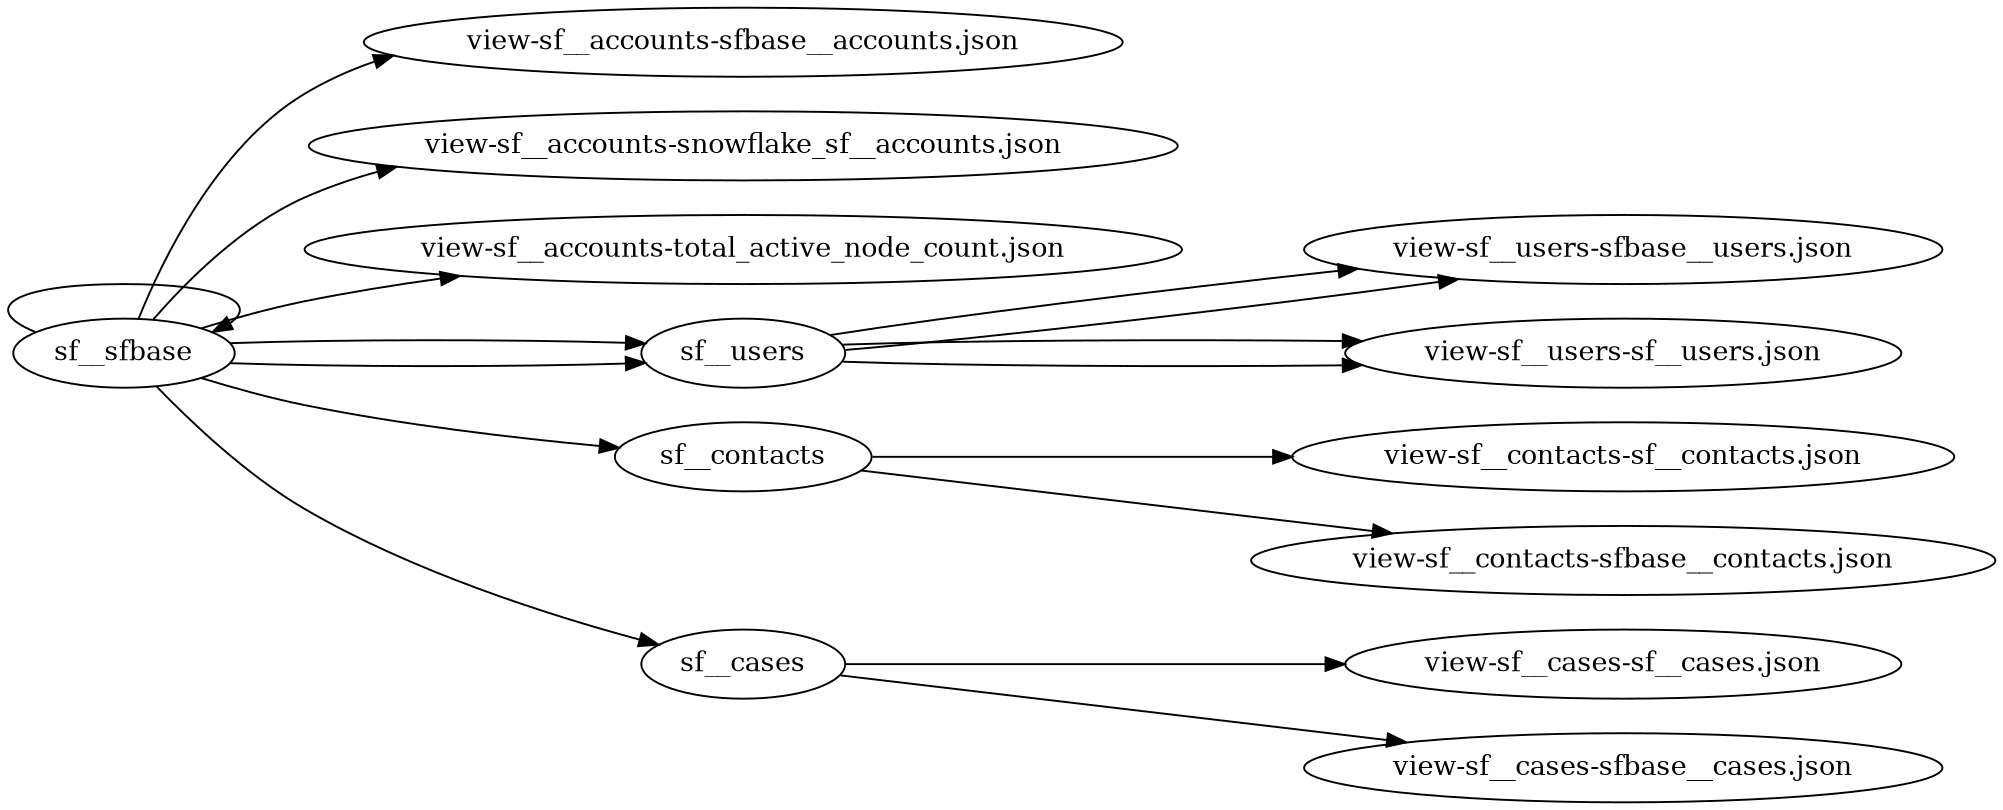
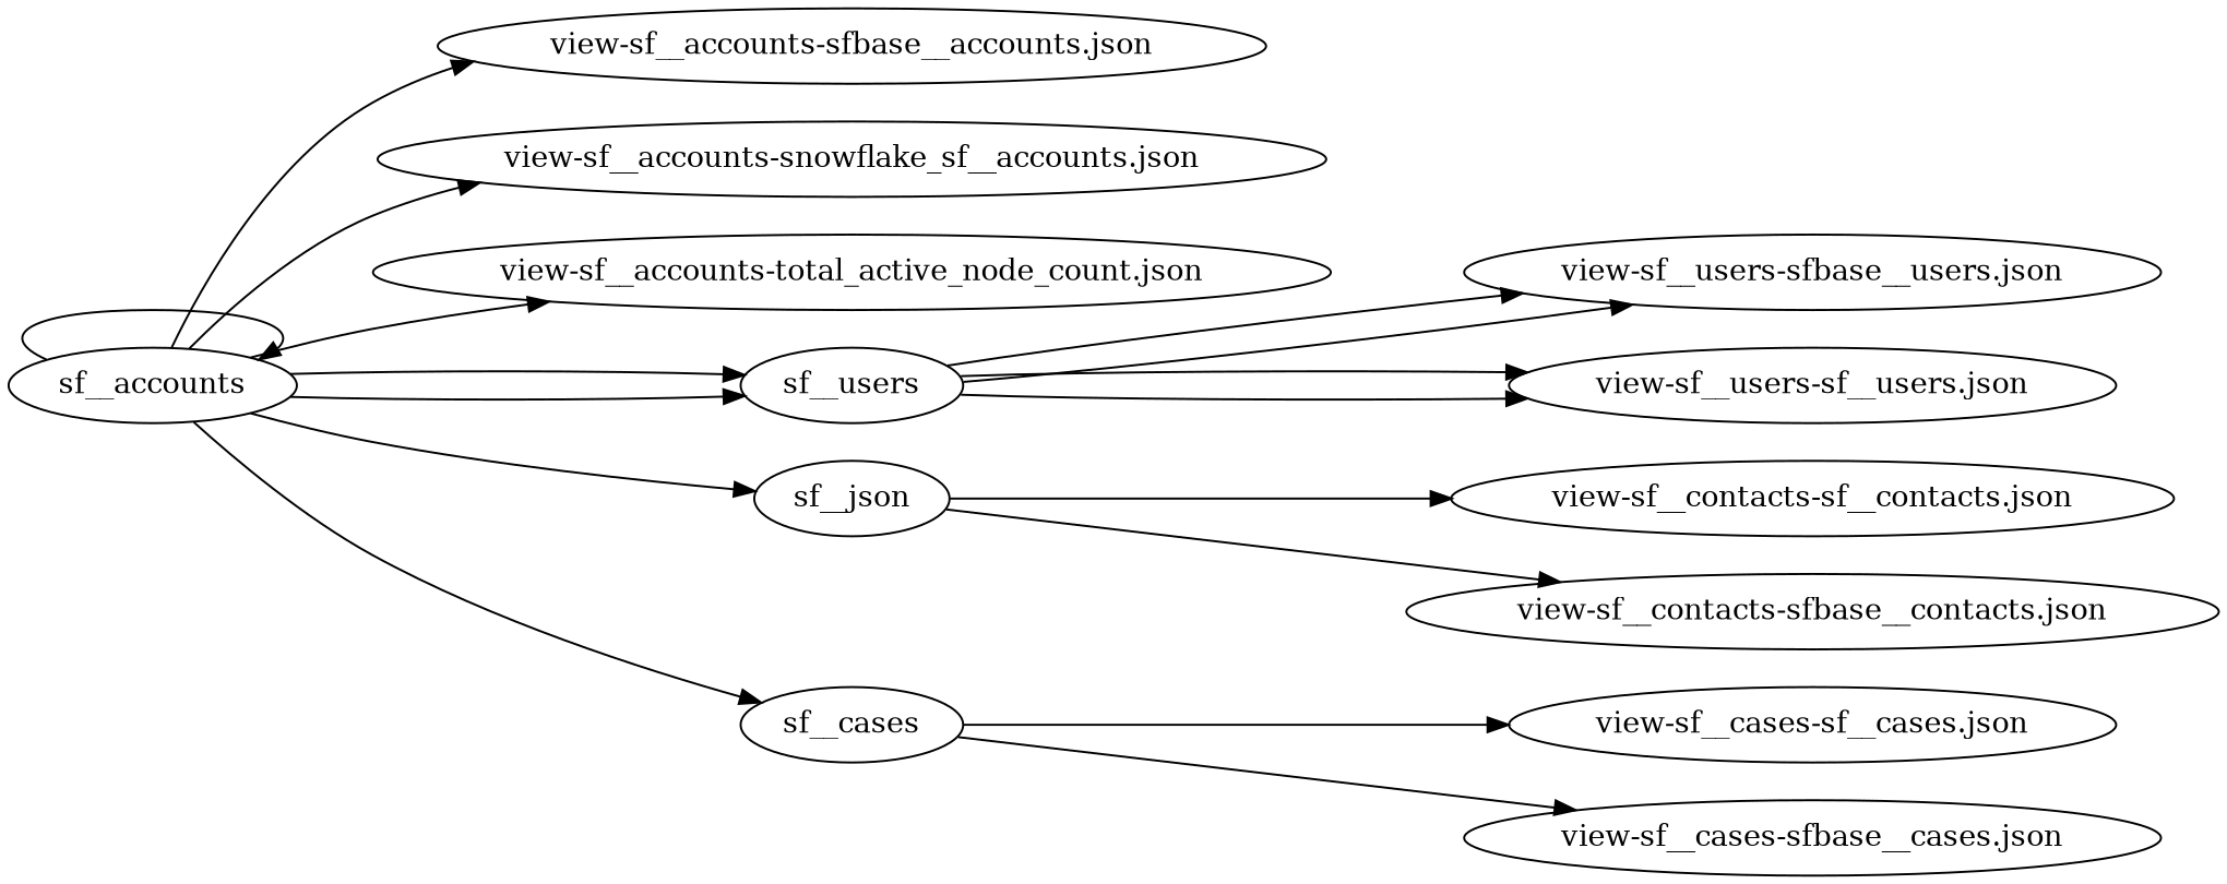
  digraph {
    rankdir=LR
-   n1 [label=sf__sfbase]
+   n1 [label=sf__accounts]
    n2 [label="view-sf__accounts-sfbase__accounts.json"]
    n3 [label="view-sf__accounts-snowflake_sf__accounts.json"]
    n4 [label="view-sf__accounts-total_active_node_count.json"]
    n5 [label=sf__users]
-   n6 [label=sf__contacts]
+   n6 [label=sf__json]
    n7 [label=sf__cases]
    n8 [label="view-sf__users-sfbase__users.json"]
    n9 [label="view-sf__users-sf__users.json"]
    n10 [label="view-sf__contacts-sf__contacts.json"]
    n11 [label="view-sf__contacts-sfbase__contacts.json"]
    n12 [label="view-sf__cases-sf__cases.json"]
    n13 [label="view-sf__cases-sfbase__cases.json"]
    n1 -> n1
    n1 -> n2
    n1 -> n3
    n1 -> n4
    n1 -> n5
    n1 -> n5
    n1 -> n6
    n1 -> n7
    n5 -> n8
    n5 -> n8
    n5 -> n9
    n5 -> n9
    n6 -> n10
    n6 -> n11
    n7 -> n12
    n7 -> n13
  }
